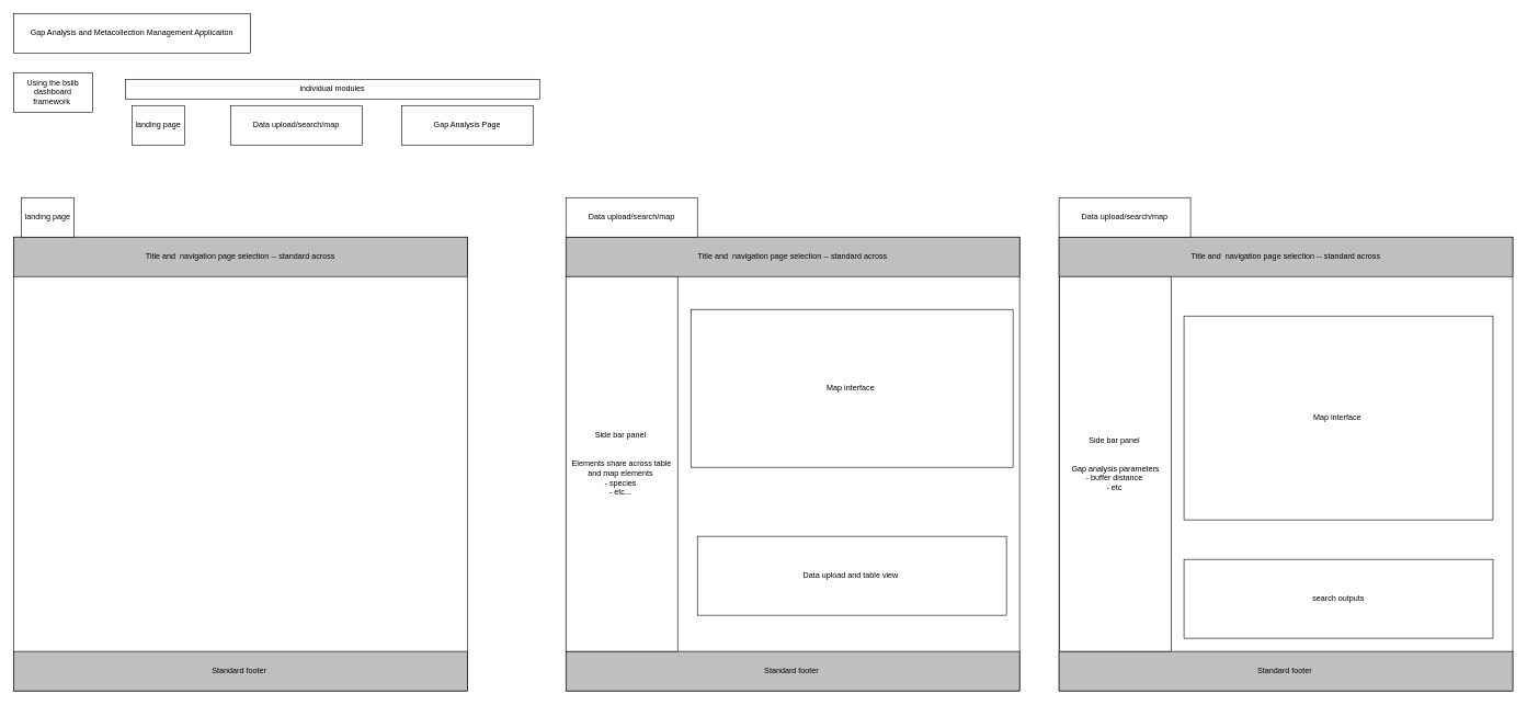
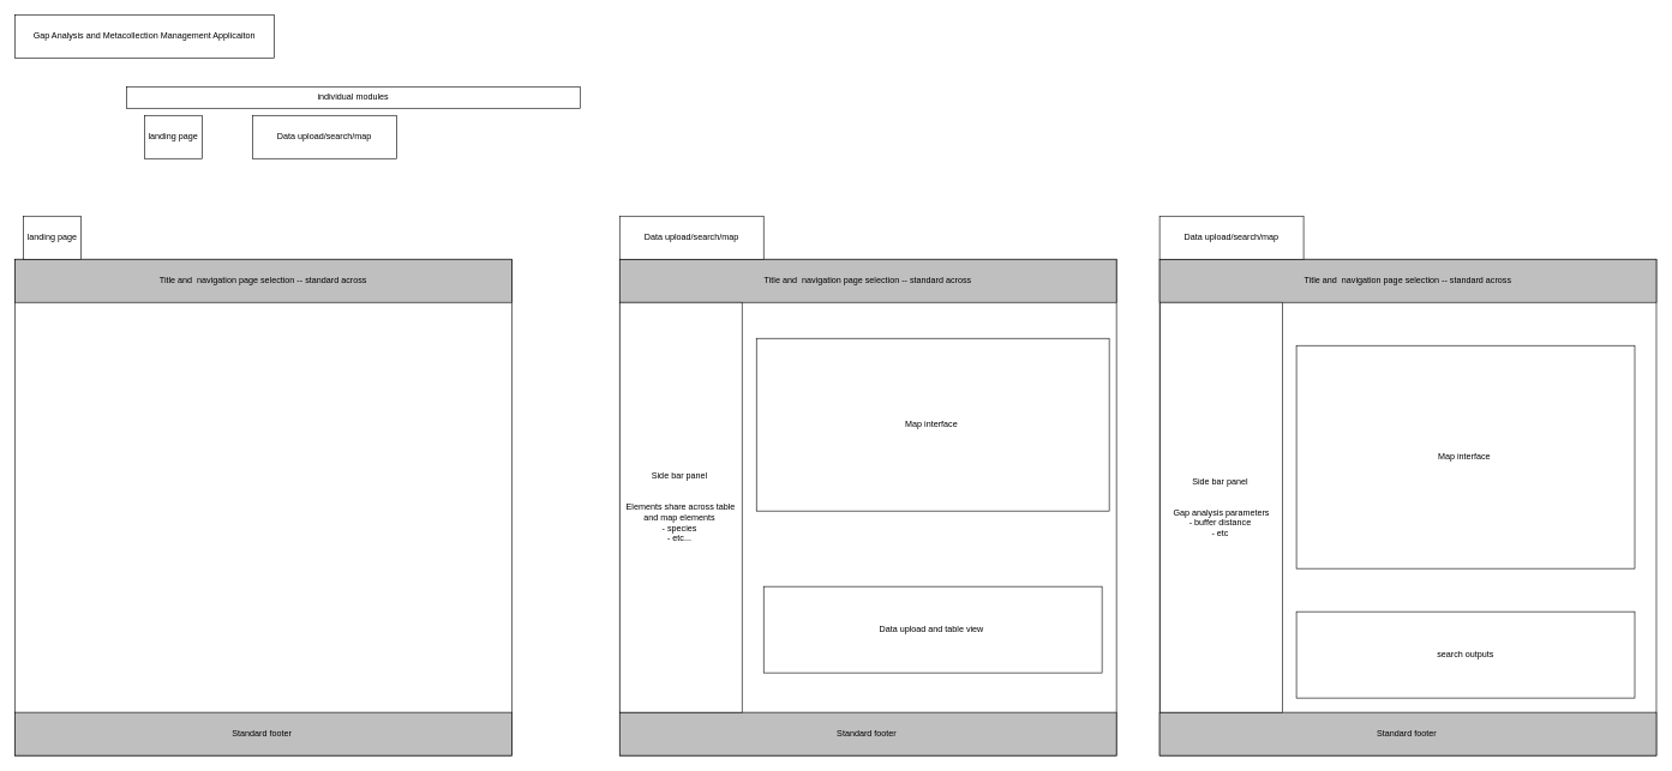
  <mxCell id="0" />
  <mxCell id="1" parent="0" />
  <mxCell id="2" value="Gap Analysis and Metacollection Management Applicaiton" style="rounded=0;whiteSpace=wrap;html=1;" vertex="1" parent="1"><mxGeometry x="20" y="20" width="360" height="60" as="geometry" /></mxCell>
- <mxCell id="3" value="Using the bslib dashboard framework&amp;nbsp;" style="rounded=0;whiteSpace=wrap;html=1;" vertex="1" parent="1"><mxGeometry x="20" y="110" width="120" height="60" as="geometry" /></mxCell>
  <mxCell id="4" value="landing page&lt;br&gt;" style="rounded=0;whiteSpace=wrap;html=1;" vertex="1" parent="1"><mxGeometry x="200" y="160" width="80" height="60" as="geometry" /></mxCell>
  <mxCell id="5" value="Data upload/search/map" style="rounded=0;whiteSpace=wrap;html=1;" vertex="1" parent="1"><mxGeometry x="350" y="160" width="200" height="60" as="geometry" /></mxCell>
- <mxCell id="6" value="Gap Analysis Page" style="rounded=0;whiteSpace=wrap;html=1;" vertex="1" parent="1"><mxGeometry x="610" y="160" width="200" height="60" as="geometry" /></mxCell>
- <mxCell id="7" value="individual modules" style="rounded=0;whiteSpace=wrap;html=1;" vertex="1" parent="1"><mxGeometry x="190" y="120" width="630" height="30" as="geometry" /></mxCell>
+ <mxCell id="7" value="individual modules" style="rounded=0;whiteSpace=wrap;html=1;" vertex="1" parent="1"><mxGeometry x="175" y="120" width="630" height="30" as="geometry" /></mxCell>
  <mxCell id="8" value="" style="whiteSpace=wrap;html=1;aspect=fixed;" vertex="1" parent="1"><mxGeometry x="20" y="360" width="690" height="690" as="geometry" /></mxCell>
  <mxCell id="9" value="Title and&amp;nbsp; navigation page selection -- standard across" style="rounded=0;whiteSpace=wrap;html=1;fillColor=#BFBFBF;" vertex="1" parent="1"><mxGeometry x="20" y="360" width="690" height="60" as="geometry" /></mxCell>
  <mxCell id="10" value="Standard footer&amp;nbsp;" style="rounded=0;whiteSpace=wrap;html=1;fillColor=#BFBFBF;" vertex="1" parent="1"><mxGeometry x="20" y="990" width="690" height="60" as="geometry" /></mxCell>
  <mxCell id="11" value="" style="rounded=0;whiteSpace=wrap;html=1;" vertex="1" parent="1"><mxGeometry x="860" y="360" width="690" height="690" as="geometry" /></mxCell>
  <mxCell id="12" value="Title and&amp;nbsp; navigation page selection -- standard across" style="rounded=0;whiteSpace=wrap;html=1;fillColor=#BFBFBF;" vertex="1" parent="1"><mxGeometry x="860" y="360" width="690" height="60" as="geometry" /></mxCell>
  <mxCell id="13" value="Standard footer&amp;nbsp;" style="rounded=0;whiteSpace=wrap;html=1;fillColor=#BFBFBF;" vertex="1" parent="1"><mxGeometry x="860" y="990" width="690" height="60" as="geometry" /></mxCell>
  <mxCell id="14" value="landing page&lt;br&gt;" style="rounded=0;whiteSpace=wrap;html=1;" vertex="1" parent="1"><mxGeometry x="32" y="300" width="80" height="60" as="geometry" /></mxCell>
  <mxCell id="15" value="Data upload/search/map" style="rounded=0;whiteSpace=wrap;html=1;" vertex="1" parent="1"><mxGeometry x="860" y="300" width="200" height="60" as="geometry" /></mxCell>
  <mxCell id="16" value="Side bar panel&amp;nbsp;&lt;br&gt;&lt;br&gt;&lt;br&gt;Elements share across table and map elements&amp;nbsp;&lt;br&gt;- species&amp;nbsp;&lt;br&gt;- etc...&amp;nbsp;" style="rounded=0;whiteSpace=wrap;html=1;" vertex="1" parent="1"><mxGeometry x="860" y="420" width="170" height="570" as="geometry" /></mxCell>
  <mxCell id="17" value="Data upload and table view&amp;nbsp;" style="rounded=0;whiteSpace=wrap;html=1;" vertex="1" parent="1"><mxGeometry x="1060" y="815" width="470" height="120" as="geometry" /></mxCell>
  <mxCell id="18" value="Map interface&amp;nbsp;" style="rounded=0;whiteSpace=wrap;html=1;" vertex="1" parent="1"><mxGeometry x="1050" y="470" width="490" height="240" as="geometry" /></mxCell>
  <mxCell id="19" value="" style="rounded=0;whiteSpace=wrap;html=1;" vertex="1" parent="1"><mxGeometry x="1610" y="360" width="690" height="690" as="geometry" /></mxCell>
  <mxCell id="20" value="Title and&amp;nbsp; navigation page selection -- standard across" style="rounded=0;whiteSpace=wrap;html=1;fillColor=#BFBFBF;" vertex="1" parent="1"><mxGeometry x="1610" y="360" width="690" height="60" as="geometry" /></mxCell>
  <mxCell id="21" value="Standard footer&amp;nbsp;" style="rounded=0;whiteSpace=wrap;html=1;fillColor=#BFBFBF;" vertex="1" parent="1"><mxGeometry x="1610" y="990" width="690" height="60" as="geometry" /></mxCell>
  <mxCell id="22" value="Data upload/search/map" style="rounded=0;whiteSpace=wrap;html=1;" vertex="1" parent="1"><mxGeometry x="1610" y="300" width="200" height="60" as="geometry" /></mxCell>
  <mxCell id="23" value="Side bar panel&amp;nbsp;&lt;br&gt;&lt;br&gt;&lt;br&gt;Gap analysis parameters&lt;br&gt;- buffer distance&amp;nbsp;&lt;br&gt;- etc&amp;nbsp;" style="rounded=0;whiteSpace=wrap;html=1;" vertex="1" parent="1"><mxGeometry x="1611" y="420" width="170" height="570" as="geometry" /></mxCell>
  <mxCell id="24" value="search outputs" style="rounded=0;whiteSpace=wrap;html=1;" vertex="1" parent="1"><mxGeometry x="1800" y="850" width="470" height="120" as="geometry" /></mxCell>
  <mxCell id="25" value="Map interface&amp;nbsp;" style="rounded=0;whiteSpace=wrap;html=1;" vertex="1" parent="1"><mxGeometry x="1800" y="480" width="470" height="310" as="geometry" /></mxCell>
